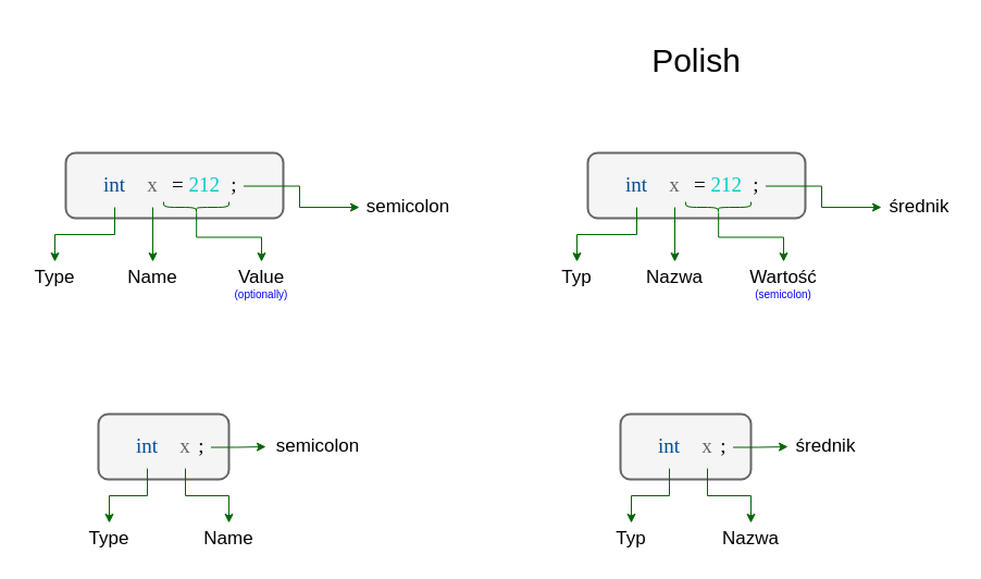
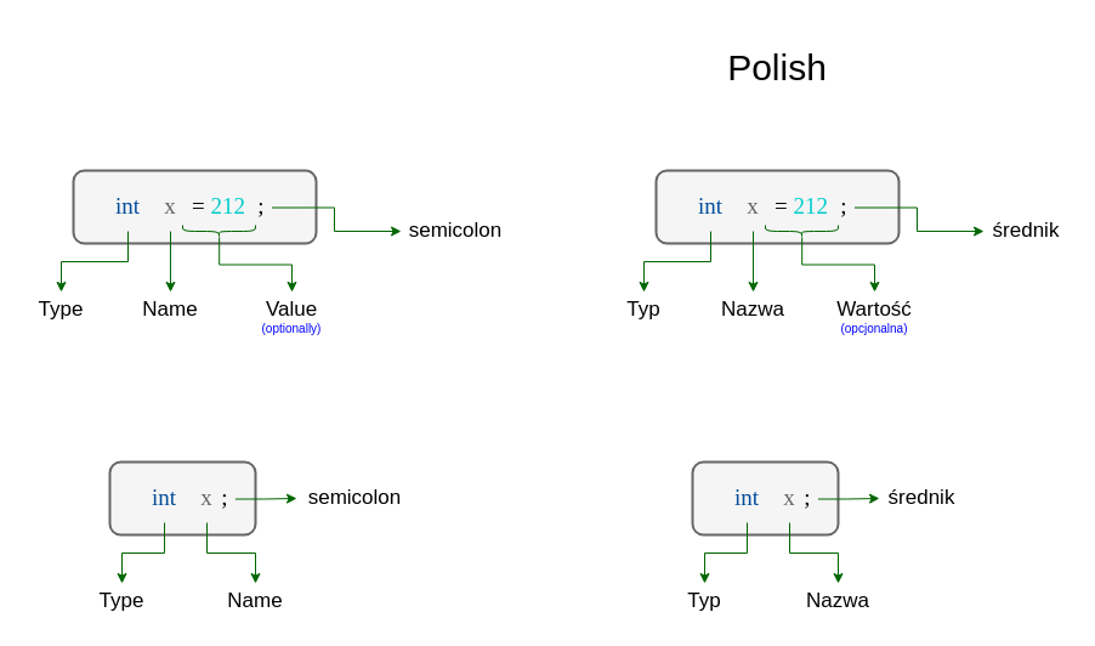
  <mxCell id="0" />
  <mxCell id="1" parent="0" />
  <mxCell id="2" value="" style="rounded=1;whiteSpace=wrap;html=1;fontFamily=Jetbrains Mono;fontSize=19;strokeWidth=2;fillColor=#f5f5f5;strokeColor=#666666;fontColor=#333333;" vertex="1" parent="1"><mxGeometry x="540" y="140" width="200" height="60" as="geometry" /></mxCell>
  <mxCell id="3" style="edgeStyle=orthogonalEdgeStyle;rounded=0;orthogonalLoop=1;jettySize=auto;html=1;fontFamily=Jetbrains Mono;fontSize=19;fontColor=#004C99;strokeColor=#006600;" edge="1" parent="1" source="4" target="9"><mxGeometry relative="1" as="geometry" /></mxCell>
  <mxCell id="4" value="&lt;font&gt;int&lt;/font&gt;" style="text;html=1;strokeColor=none;fillColor=none;align=center;verticalAlign=middle;whiteSpace=wrap;rounded=0;fontSize=19;fontFamily=Jetbrains Mono;fontStyle=0;fontColor=#004C99;" vertex="1" parent="1"><mxGeometry x="560" y="150" width="50" height="40" as="geometry" /></mxCell>
  <mxCell id="5" style="edgeStyle=orthogonalEdgeStyle;rounded=0;orthogonalLoop=1;jettySize=auto;html=1;fontFamily=Helvetica;fontSize=13;fontColor=#000000;entryX=0.5;entryY=0;entryDx=0;entryDy=0;strokeColor=#006600;" edge="1" parent="1" source="6" target="10"><mxGeometry relative="1" as="geometry"><mxPoint x="620" y="240" as="targetPoint" /></mxGeometry></mxCell>
  <mxCell id="6" value="&lt;font color=&quot;#666666&quot;&gt;x&lt;/font&gt;" style="text;html=1;strokeColor=none;fillColor=none;align=center;verticalAlign=middle;whiteSpace=wrap;rounded=0;fontSize=19;fontFamily=Jetbrains Mono;" vertex="1" parent="1"><mxGeometry x="610" y="150" width="20" height="40" as="geometry" /></mxCell>
  <mxCell id="7" value="" style="edgeStyle=orthogonalEdgeStyle;rounded=0;orthogonalLoop=1;jettySize=auto;html=1;fontFamily=Helvetica;fontSize=17;fontColor=#000000;entryX=0.5;entryY=0;entryDx=0;entryDy=0;strokeColor=#006600;exitX=0.012;exitY=0.503;exitDx=0;exitDy=0;exitPerimeter=0;" edge="1" parent="1" source="16" target="13"><mxGeometry relative="1" as="geometry"><mxPoint x="720" y="270" as="targetPoint" /></mxGeometry></mxCell>
  <mxCell id="8" value="= &lt;font color=&quot;#00cccc&quot;&gt;212&lt;/font&gt;" style="text;html=1;strokeColor=none;fillColor=none;align=center;verticalAlign=middle;whiteSpace=wrap;rounded=0;fontSize=19;fontFamily=Jetbrains Mono;" vertex="1" parent="1"><mxGeometry x="630" y="150" width="60" height="40" as="geometry" /></mxCell>
  <mxCell id="9" value="Typ" style="text;html=1;strokeColor=none;fillColor=none;align=center;verticalAlign=middle;whiteSpace=wrap;rounded=0;fontFamily=Helvetica;fontSize=17;fontColor=#000000;" vertex="1" parent="1"><mxGeometry x="500" y="240" width="60" height="30" as="geometry" /></mxCell>
  <mxCell id="10" value="Nazwa" style="text;html=1;strokeColor=none;fillColor=none;align=center;verticalAlign=middle;whiteSpace=wrap;rounded=0;fontFamily=Helvetica;fontSize=17;fontColor=#000000;" vertex="1" parent="1"><mxGeometry x="590" y="240" width="60" height="30" as="geometry" /></mxCell>
  <mxCell id="11" value="" style="edgeStyle=orthogonalEdgeStyle;rounded=0;orthogonalLoop=1;jettySize=auto;html=1;fontFamily=Helvetica;fontSize=17;fontColor=#000000;strokeColor=#006600;exitX=1.348;exitY=0.513;exitDx=0;exitDy=0;exitPerimeter=0;" edge="1" parent="1" source="12" target="14"><mxGeometry relative="1" as="geometry" /></mxCell>
  <mxCell id="12" value=";" style="text;html=1;strokeColor=none;fillColor=none;align=center;verticalAlign=middle;whiteSpace=wrap;rounded=0;fontSize=19;fontFamily=Jetbrains Mono;" vertex="1" parent="1"><mxGeometry x="690" y="150" width="10" height="40" as="geometry" /></mxCell>
  <mxCell id="13" value="Wartość" style="text;html=1;strokeColor=none;fillColor=none;align=center;verticalAlign=middle;whiteSpace=wrap;rounded=0;fontFamily=Helvetica;fontSize=17;fontColor=#000000;fontStyle=0" vertex="1" parent="1"><mxGeometry x="680" y="240" width="80" height="30" as="geometry" /></mxCell>
  <mxCell id="14" value="średnik" style="text;html=1;strokeColor=none;fillColor=none;align=center;verticalAlign=middle;whiteSpace=wrap;rounded=0;fontSize=17;fontFamily=Helvetica;fontColor=#000000;" vertex="1" parent="1"><mxGeometry x="810" y="170" width="70" height="40" as="geometry" /></mxCell>
- <mxCell id="15" value="&lt;font style=&quot;font-size: 10px&quot;&gt;(semicolon)&lt;/font&gt;" style="text;html=1;strokeColor=none;fillColor=none;align=center;verticalAlign=middle;whiteSpace=wrap;rounded=0;fontFamily=Helvetica;fontSize=10;fontColor=#0000FF;fontStyle=0" vertex="1" parent="1"><mxGeometry x="680" y="260" width="80" height="20" as="geometry" /></mxCell>
+ <mxCell id="15" value="&lt;font style=&quot;font-size: 10px&quot;&gt;(opcjonalna)&lt;/font&gt;" style="text;html=1;strokeColor=none;fillColor=none;align=center;verticalAlign=middle;whiteSpace=wrap;rounded=0;fontFamily=Helvetica;fontSize=10;fontColor=#0000FF;fontStyle=0" vertex="1" parent="1"><mxGeometry x="680" y="260" width="80" height="20" as="geometry" /></mxCell>
  <mxCell id="16" value="" style="shape=curlyBracket;whiteSpace=wrap;html=1;rounded=1;fontFamily=Helvetica;fontSize=10;fontColor=#0000FF;strokeWidth=1;fillColor=#D4D4D4;rotation=-90;size=0.5;strokeColor=#006600;" vertex="1" parent="1"><mxGeometry x="655" y="160" width="10" height="60" as="geometry" /></mxCell>
  <mxCell id="17" value="" style="rounded=1;whiteSpace=wrap;html=1;fontFamily=Jetbrains Mono;fontSize=19;strokeWidth=2;fillColor=#f5f5f5;strokeColor=#666666;fontColor=#333333;" vertex="1" parent="1"><mxGeometry x="570" y="380" width="120" height="60" as="geometry" /></mxCell>
  <mxCell id="18" style="edgeStyle=orthogonalEdgeStyle;rounded=0;orthogonalLoop=1;jettySize=auto;html=1;fontFamily=Jetbrains Mono;fontSize=19;fontColor=#004C99;strokeColor=#006600;" edge="1" parent="1" source="19" target="22"><mxGeometry relative="1" as="geometry" /></mxCell>
  <mxCell id="19" value="&lt;font&gt;int&lt;/font&gt;" style="text;html=1;strokeColor=none;fillColor=none;align=center;verticalAlign=middle;whiteSpace=wrap;rounded=0;fontSize=19;fontFamily=Jetbrains Mono;fontStyle=0;fontColor=#004C99;" vertex="1" parent="1"><mxGeometry x="590" y="390" width="50" height="40" as="geometry" /></mxCell>
  <mxCell id="20" style="edgeStyle=orthogonalEdgeStyle;rounded=0;orthogonalLoop=1;jettySize=auto;html=1;fontFamily=Helvetica;fontSize=13;fontColor=#000000;entryX=0.5;entryY=0;entryDx=0;entryDy=0;strokeColor=#006600;" edge="1" parent="1" source="21" target="23"><mxGeometry relative="1" as="geometry"><mxPoint x="650" y="480" as="targetPoint" /></mxGeometry></mxCell>
  <mxCell id="21" value="&lt;font color=&quot;#666666&quot;&gt;x&lt;/font&gt;" style="text;html=1;strokeColor=none;fillColor=none;align=center;verticalAlign=middle;whiteSpace=wrap;rounded=0;fontSize=19;fontFamily=Jetbrains Mono;" vertex="1" parent="1"><mxGeometry x="640" y="390" width="20" height="40" as="geometry" /></mxCell>
  <mxCell id="22" value="Typ" style="text;html=1;strokeColor=none;fillColor=none;align=center;verticalAlign=middle;whiteSpace=wrap;rounded=0;fontFamily=Helvetica;fontSize=17;fontColor=#000000;" vertex="1" parent="1"><mxGeometry x="550" y="480" width="60" height="30" as="geometry" /></mxCell>
  <mxCell id="23" value="Nazwa" style="text;html=1;strokeColor=none;fillColor=none;align=center;verticalAlign=middle;whiteSpace=wrap;rounded=0;fontFamily=Helvetica;fontSize=17;fontColor=#000000;" vertex="1" parent="1"><mxGeometry x="660" y="480" width="60" height="30" as="geometry" /></mxCell>
  <mxCell id="24" value="" style="edgeStyle=orthogonalEdgeStyle;rounded=0;orthogonalLoop=1;jettySize=auto;html=1;fontFamily=Helvetica;fontSize=17;fontColor=#000000;strokeColor=#006600;exitX=1.348;exitY=0.513;exitDx=0;exitDy=0;exitPerimeter=0;" edge="1" parent="1" source="25" target="26"><mxGeometry relative="1" as="geometry" /></mxCell>
  <mxCell id="25" value=";" style="text;html=1;strokeColor=none;fillColor=none;align=center;verticalAlign=middle;whiteSpace=wrap;rounded=0;fontSize=19;fontFamily=Jetbrains Mono;" vertex="1" parent="1"><mxGeometry x="660" y="390" width="10" height="40" as="geometry" /></mxCell>
  <mxCell id="26" value="średnik" style="text;html=1;strokeColor=none;fillColor=none;align=center;verticalAlign=middle;whiteSpace=wrap;rounded=0;fontSize=17;fontFamily=Helvetica;fontColor=#000000;" vertex="1" parent="1"><mxGeometry x="724" y="390" width="70" height="40" as="geometry" /></mxCell>
  <mxCell id="27" value="" style="rounded=1;whiteSpace=wrap;html=1;fontFamily=Jetbrains Mono;fontSize=19;strokeWidth=2;fillColor=#f5f5f5;strokeColor=#666666;fontColor=#333333;" vertex="1" parent="1"><mxGeometry x="60" y="140" width="200" height="60" as="geometry" /></mxCell>
  <mxCell id="28" style="edgeStyle=orthogonalEdgeStyle;rounded=0;orthogonalLoop=1;jettySize=auto;html=1;fontFamily=Jetbrains Mono;fontSize=19;fontColor=#004C99;strokeColor=#006600;" edge="1" parent="1" source="29" target="34"><mxGeometry relative="1" as="geometry" /></mxCell>
  <mxCell id="29" value="&lt;font&gt;int&lt;/font&gt;" style="text;html=1;strokeColor=none;fillColor=none;align=center;verticalAlign=middle;whiteSpace=wrap;rounded=0;fontSize=19;fontFamily=Jetbrains Mono;fontStyle=0;fontColor=#004C99;" vertex="1" parent="1"><mxGeometry x="80" y="150" width="50" height="40" as="geometry" /></mxCell>
  <mxCell id="30" style="edgeStyle=orthogonalEdgeStyle;rounded=0;orthogonalLoop=1;jettySize=auto;html=1;fontFamily=Helvetica;fontSize=13;fontColor=#000000;entryX=0.5;entryY=0;entryDx=0;entryDy=0;strokeColor=#006600;" edge="1" parent="1" source="31" target="35"><mxGeometry relative="1" as="geometry"><mxPoint x="140" y="240" as="targetPoint" /></mxGeometry></mxCell>
  <mxCell id="31" value="&lt;font color=&quot;#666666&quot;&gt;x&lt;/font&gt;" style="text;html=1;strokeColor=none;fillColor=none;align=center;verticalAlign=middle;whiteSpace=wrap;rounded=0;fontSize=19;fontFamily=Jetbrains Mono;" vertex="1" parent="1"><mxGeometry x="130" y="150" width="20" height="40" as="geometry" /></mxCell>
  <mxCell id="32" value="" style="edgeStyle=orthogonalEdgeStyle;rounded=0;orthogonalLoop=1;jettySize=auto;html=1;fontFamily=Helvetica;fontSize=17;fontColor=#000000;entryX=0.5;entryY=0;entryDx=0;entryDy=0;strokeColor=#006600;exitX=0.012;exitY=0.503;exitDx=0;exitDy=0;exitPerimeter=0;" edge="1" parent="1" source="41" target="38"><mxGeometry relative="1" as="geometry"><mxPoint x="240" y="270" as="targetPoint" /></mxGeometry></mxCell>
  <mxCell id="33" value="= &lt;font color=&quot;#00cccc&quot;&gt;212&lt;/font&gt;" style="text;html=1;strokeColor=none;fillColor=none;align=center;verticalAlign=middle;whiteSpace=wrap;rounded=0;fontSize=19;fontFamily=Jetbrains Mono;" vertex="1" parent="1"><mxGeometry x="150" y="150" width="60" height="40" as="geometry" /></mxCell>
  <mxCell id="34" value="Type" style="text;html=1;strokeColor=none;fillColor=none;align=center;verticalAlign=middle;whiteSpace=wrap;rounded=0;fontFamily=Helvetica;fontSize=17;fontColor=#000000;" vertex="1" parent="1"><mxGeometry x="20" y="240" width="60" height="30" as="geometry" /></mxCell>
  <mxCell id="35" value="Name" style="text;html=1;strokeColor=none;fillColor=none;align=center;verticalAlign=middle;whiteSpace=wrap;rounded=0;fontFamily=Helvetica;fontSize=17;fontColor=#000000;" vertex="1" parent="1"><mxGeometry x="110" y="240" width="60" height="30" as="geometry" /></mxCell>
  <mxCell id="36" value="" style="edgeStyle=orthogonalEdgeStyle;rounded=0;orthogonalLoop=1;jettySize=auto;html=1;fontFamily=Helvetica;fontSize=17;fontColor=#000000;strokeColor=#006600;exitX=1.348;exitY=0.513;exitDx=0;exitDy=0;exitPerimeter=0;" edge="1" parent="1" source="37" target="39"><mxGeometry relative="1" as="geometry" /></mxCell>
  <mxCell id="37" value=";" style="text;html=1;strokeColor=none;fillColor=none;align=center;verticalAlign=middle;whiteSpace=wrap;rounded=0;fontSize=19;fontFamily=Jetbrains Mono;" vertex="1" parent="1"><mxGeometry x="210" y="150" width="10" height="40" as="geometry" /></mxCell>
  <mxCell id="38" value="Value" style="text;html=1;strokeColor=none;fillColor=none;align=center;verticalAlign=middle;whiteSpace=wrap;rounded=0;fontFamily=Helvetica;fontSize=17;fontColor=#000000;fontStyle=0" vertex="1" parent="1"><mxGeometry x="200" y="240" width="80" height="30" as="geometry" /></mxCell>
  <mxCell id="39" value="semicolon" style="text;html=1;strokeColor=none;fillColor=none;align=center;verticalAlign=middle;whiteSpace=wrap;rounded=0;fontSize=17;fontFamily=Helvetica;fontColor=#000000;" vertex="1" parent="1"><mxGeometry x="330" y="170" width="90" height="40" as="geometry" /></mxCell>
  <mxCell id="40" value="&lt;font style=&quot;font-size: 10px&quot;&gt;(optionally)&lt;/font&gt;" style="text;html=1;strokeColor=none;fillColor=none;align=center;verticalAlign=middle;whiteSpace=wrap;rounded=0;fontFamily=Helvetica;fontSize=10;fontColor=#0000FF;fontStyle=0" vertex="1" parent="1"><mxGeometry x="200" y="260" width="80" height="20" as="geometry" /></mxCell>
  <mxCell id="41" value="" style="shape=curlyBracket;whiteSpace=wrap;html=1;rounded=1;fontFamily=Helvetica;fontSize=10;fontColor=#0000FF;strokeWidth=1;fillColor=#D4D4D4;rotation=-90;size=0.5;strokeColor=#006600;" vertex="1" parent="1"><mxGeometry x="175" y="160" width="10" height="60" as="geometry" /></mxCell>
  <mxCell id="42" value="" style="rounded=1;whiteSpace=wrap;html=1;fontFamily=Jetbrains Mono;fontSize=19;strokeWidth=2;fillColor=#f5f5f5;strokeColor=#666666;fontColor=#333333;" vertex="1" parent="1"><mxGeometry x="90" y="380" width="120" height="60" as="geometry" /></mxCell>
  <mxCell id="43" style="edgeStyle=orthogonalEdgeStyle;rounded=0;orthogonalLoop=1;jettySize=auto;html=1;fontFamily=Jetbrains Mono;fontSize=19;fontColor=#004C99;strokeColor=#006600;" edge="1" parent="1" source="44" target="47"><mxGeometry relative="1" as="geometry" /></mxCell>
  <mxCell id="44" value="&lt;font&gt;int&lt;/font&gt;" style="text;html=1;strokeColor=none;fillColor=none;align=center;verticalAlign=middle;whiteSpace=wrap;rounded=0;fontSize=19;fontFamily=Jetbrains Mono;fontStyle=0;fontColor=#004C99;" vertex="1" parent="1"><mxGeometry x="110" y="390" width="50" height="40" as="geometry" /></mxCell>
  <mxCell id="45" style="edgeStyle=orthogonalEdgeStyle;rounded=0;orthogonalLoop=1;jettySize=auto;html=1;fontFamily=Helvetica;fontSize=13;fontColor=#000000;entryX=0.5;entryY=0;entryDx=0;entryDy=0;strokeColor=#006600;" edge="1" parent="1" source="46" target="48"><mxGeometry relative="1" as="geometry"><mxPoint x="170" y="480" as="targetPoint" /></mxGeometry></mxCell>
  <mxCell id="46" value="&lt;font color=&quot;#666666&quot;&gt;x&lt;/font&gt;" style="text;html=1;strokeColor=none;fillColor=none;align=center;verticalAlign=middle;whiteSpace=wrap;rounded=0;fontSize=19;fontFamily=Jetbrains Mono;" vertex="1" parent="1"><mxGeometry x="160" y="390" width="20" height="40" as="geometry" /></mxCell>
  <mxCell id="47" value="Type" style="text;html=1;strokeColor=none;fillColor=none;align=center;verticalAlign=middle;whiteSpace=wrap;rounded=0;fontFamily=Helvetica;fontSize=17;fontColor=#000000;" vertex="1" parent="1"><mxGeometry x="70" y="480" width="60" height="30" as="geometry" /></mxCell>
  <mxCell id="48" value="Name" style="text;html=1;strokeColor=none;fillColor=none;align=center;verticalAlign=middle;whiteSpace=wrap;rounded=0;fontFamily=Helvetica;fontSize=17;fontColor=#000000;" vertex="1" parent="1"><mxGeometry x="180" y="480" width="60" height="30" as="geometry" /></mxCell>
  <mxCell id="49" value="" style="edgeStyle=orthogonalEdgeStyle;rounded=0;orthogonalLoop=1;jettySize=auto;html=1;fontFamily=Helvetica;fontSize=17;fontColor=#000000;strokeColor=#006600;exitX=1.348;exitY=0.513;exitDx=0;exitDy=0;exitPerimeter=0;" edge="1" parent="1" source="50" target="51"><mxGeometry relative="1" as="geometry" /></mxCell>
  <mxCell id="50" value=";" style="text;html=1;strokeColor=none;fillColor=none;align=center;verticalAlign=middle;whiteSpace=wrap;rounded=0;fontSize=19;fontFamily=Jetbrains Mono;" vertex="1" parent="1"><mxGeometry x="180" y="390" width="10" height="40" as="geometry" /></mxCell>
  <mxCell id="51" value="semicolon" style="text;html=1;strokeColor=none;fillColor=none;align=center;verticalAlign=middle;whiteSpace=wrap;rounded=0;fontSize=17;fontFamily=Helvetica;fontColor=#000000;" vertex="1" parent="1"><mxGeometry x="244" y="390" width="96" height="40" as="geometry" /></mxCell>
  <mxCell id="52" value="Polish" style="text;html=1;strokeColor=none;fillColor=none;align=center;verticalAlign=middle;whiteSpace=wrap;rounded=0;fontFamily=Helvetica;fontSize=30;fontColor=#000000;" vertex="1" parent="1"><mxGeometry x="555" y="20" width="170" height="70" as="geometry" /></mxCell>
